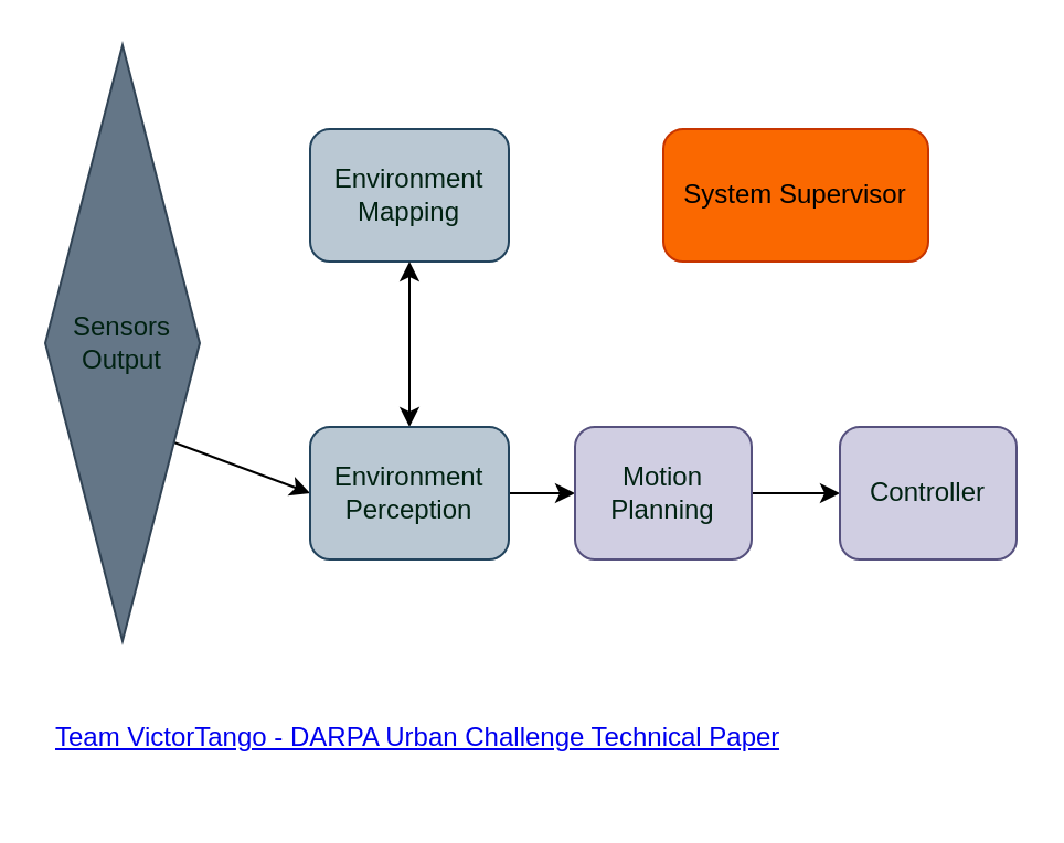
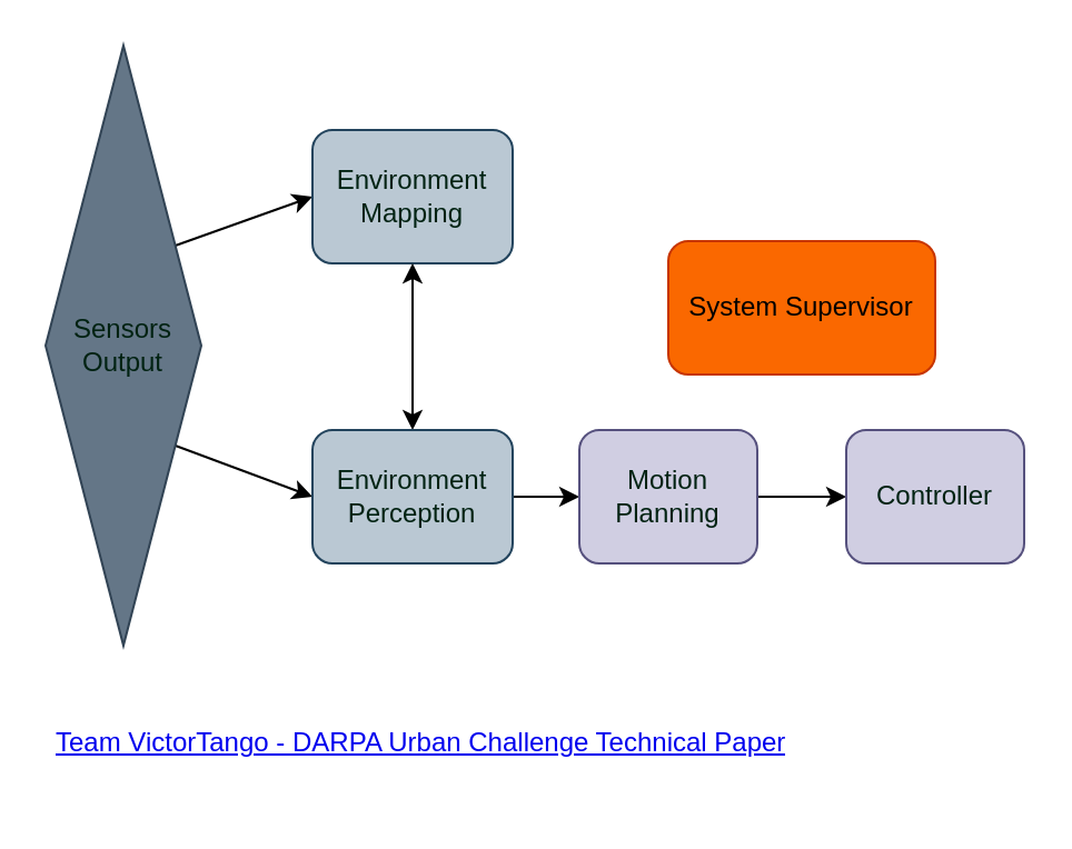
  <mxCell id="0" />
  <mxCell id="1" parent="0" />
+ <mxCell id="2" style="edgeStyle=none;html=1;exitX=1;exitY=0.25;exitDx=0;exitDy=0;entryX=0;entryY=0.5;entryDx=0;entryDy=0;" edge="1" parent="1" source="4" target="5"><mxGeometry relative="1" as="geometry" /></mxCell>
  <mxCell id="3" style="edgeStyle=none;html=1;exitX=1;exitY=0.75;exitDx=0;exitDy=0;entryX=0;entryY=0.5;entryDx=0;entryDy=0;" edge="1" parent="1" source="4" target="8"><mxGeometry relative="1" as="geometry" /></mxCell>
  <mxCell id="4" value="Sensors Output" style="rhombus;whiteSpace=wrap;html=1;fillColor=#647687;strokeColor=#314354;fontColor=#002212;" vertex="1" parent="1"><mxGeometry x="20" y="20" width="70" height="270" as="geometry" /></mxCell>
  <mxCell id="5" value="Environment Mapping" style="rounded=1;whiteSpace=wrap;html=1;fillColor=#bac8d3;strokeColor=#23445d;fontColor=#002212;" vertex="1" parent="1"><mxGeometry x="140" y="58" width="90" height="60" as="geometry" /></mxCell>
  <mxCell id="6" style="edgeStyle=none;html=1;exitX=0.5;exitY=0;exitDx=0;exitDy=0;entryX=0.5;entryY=1;entryDx=0;entryDy=0;startArrow=classic;startFill=1;" edge="1" parent="1" source="8" target="5"><mxGeometry relative="1" as="geometry" /></mxCell>
  <mxCell id="7" value="" style="edgeStyle=none;html=1;startArrow=none;startFill=0;" edge="1" parent="1" source="8" target="10"><mxGeometry relative="1" as="geometry" /></mxCell>
  <mxCell id="8" value="Environment Perception" style="rounded=1;whiteSpace=wrap;html=1;fillColor=#bac8d3;strokeColor=#23445d;fontColor=#002212;" vertex="1" parent="1"><mxGeometry x="140" y="193" width="90" height="60" as="geometry" /></mxCell>
  <mxCell id="9" value="" style="edgeStyle=none;html=1;startArrow=none;startFill=0;" edge="1" parent="1" source="10" target="11"><mxGeometry relative="1" as="geometry" /></mxCell>
  <mxCell id="10" value="Motion Planning" style="rounded=1;whiteSpace=wrap;html=1;fillColor=#d0cee2;strokeColor=#56517e;fontColor=#002212;" vertex="1" parent="1"><mxGeometry x="260" y="193" width="80" height="60" as="geometry" /></mxCell>
  <mxCell id="11" value="Controller" style="rounded=1;whiteSpace=wrap;html=1;fillColor=#d0cee2;strokeColor=#56517e;fontColor=#002212;" vertex="1" parent="1"><mxGeometry x="380" y="193" width="80" height="60" as="geometry" /></mxCell>
- <mxCell id="12" value="System Supervisor" style="rounded=1;whiteSpace=wrap;html=1;fillColor=#fa6800;strokeColor=#C73500;fontColor=#000000;" vertex="1" parent="1"><mxGeometry x="300" y="58" width="120" height="60" as="geometry" /></mxCell>
+ <mxCell id="12" value="System Supervisor" style="rounded=1;whiteSpace=wrap;html=1;fillColor=#fa6800;strokeColor=#C73500;fontColor=#000000;" vertex="1" parent="1"><mxGeometry x="300" y="108" width="120" height="60" as="geometry" /></mxCell>
  <mxCell id="13" value="&lt;h1&gt;&lt;span style=&quot;font-size: 12px; font-weight: 400;&quot;&gt;&lt;a href=&quot;https://pdfs.semanticscholar.org/c10a/cd8c64790f7d040ea6f01d7b26b1d9a442db.pdf&quot;&gt;Team VictorTango - DARPA Urban Challenge Technical Paper&lt;/a&gt;&lt;/span&gt;&lt;/h1&gt;" style="text;html=1;spacing=5;spacingTop=-20;whiteSpace=wrap;overflow=hidden;rounded=0;fillColor=none;" vertex="1" parent="1"><mxGeometry x="20" y="310" width="350" height="50" as="geometry" /></mxCell>
